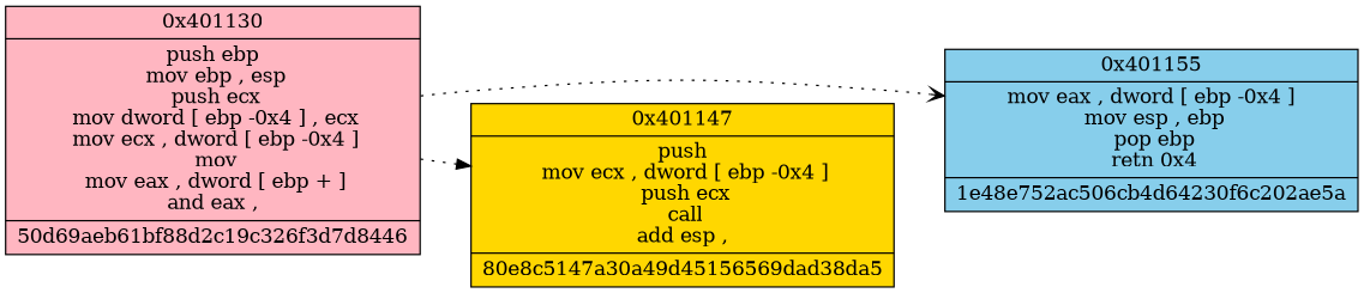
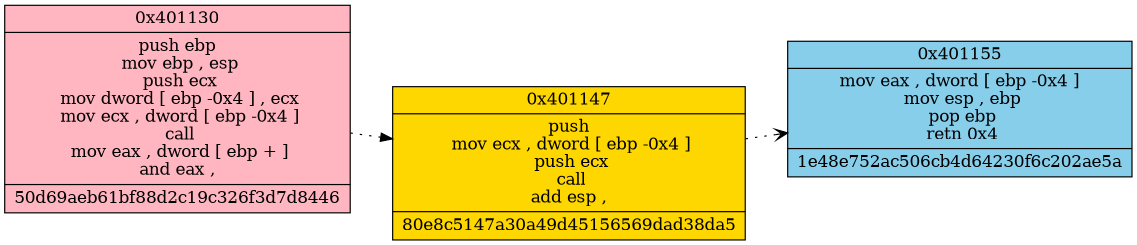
  digraph {
    rankdir=LR
    node [shape=record style=filled]
    edge [style=dotted]
-   n1 [fillcolor=lightpink label="0x401130|  push ebp\n mov ebp ,  esp\n push ecx\n mov dword  [ ebp -0x4 ] ,  ecx\n mov ecx ,  dword  [ ebp -0x4 ]\n mov\n mov eax ,  dword  [ ebp + ]\n and eax , \n| 50d69aeb61bf88d2c19c326f3d7d8446"]
+   n1 [fillcolor=lightpink label="0x401130|  push ebp\n mov ebp ,  esp\n push ecx\n mov dword  [ ebp -0x4 ] ,  ecx\n mov ecx ,  dword  [ ebp -0x4 ]\n call\n mov eax ,  dword  [ ebp + ]\n and eax , \n| 50d69aeb61bf88d2c19c326f3d7d8446"]
    n2 [fillcolor=skyblue label="0x401155|  mov eax ,  dword  [ ebp -0x4 ]\n mov esp ,  ebp\n pop ebp\n retn 0x4\n| 1e48e752ac506cb4d64230f6c202ae5a"]
    n3 [fillcolor=gold label="0x401147|  push\n mov ecx ,  dword  [ ebp -0x4 ]\n push ecx\n call\n add esp , \n| 80e8c5147a30a49d45156569dad38da5"]
-   n1 -> n2 [arrowhead=vee]
+   n3 -> n2 [arrowhead=vee]
    n1 -> n3 [arrowhead=normal]
  }
